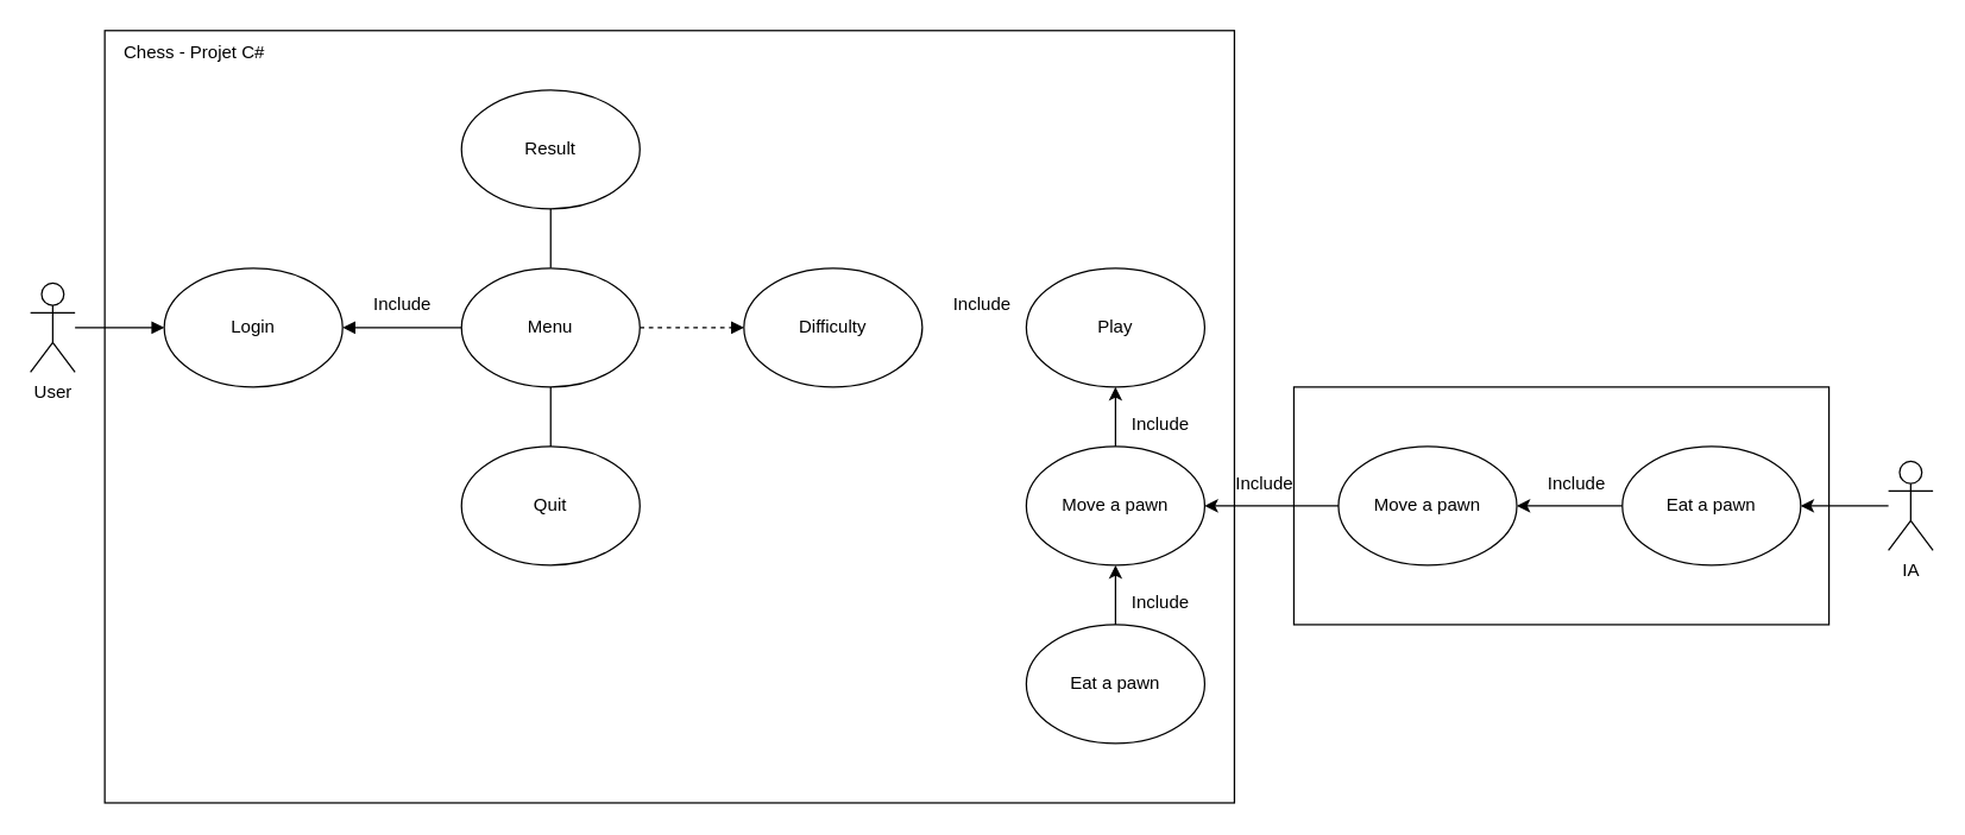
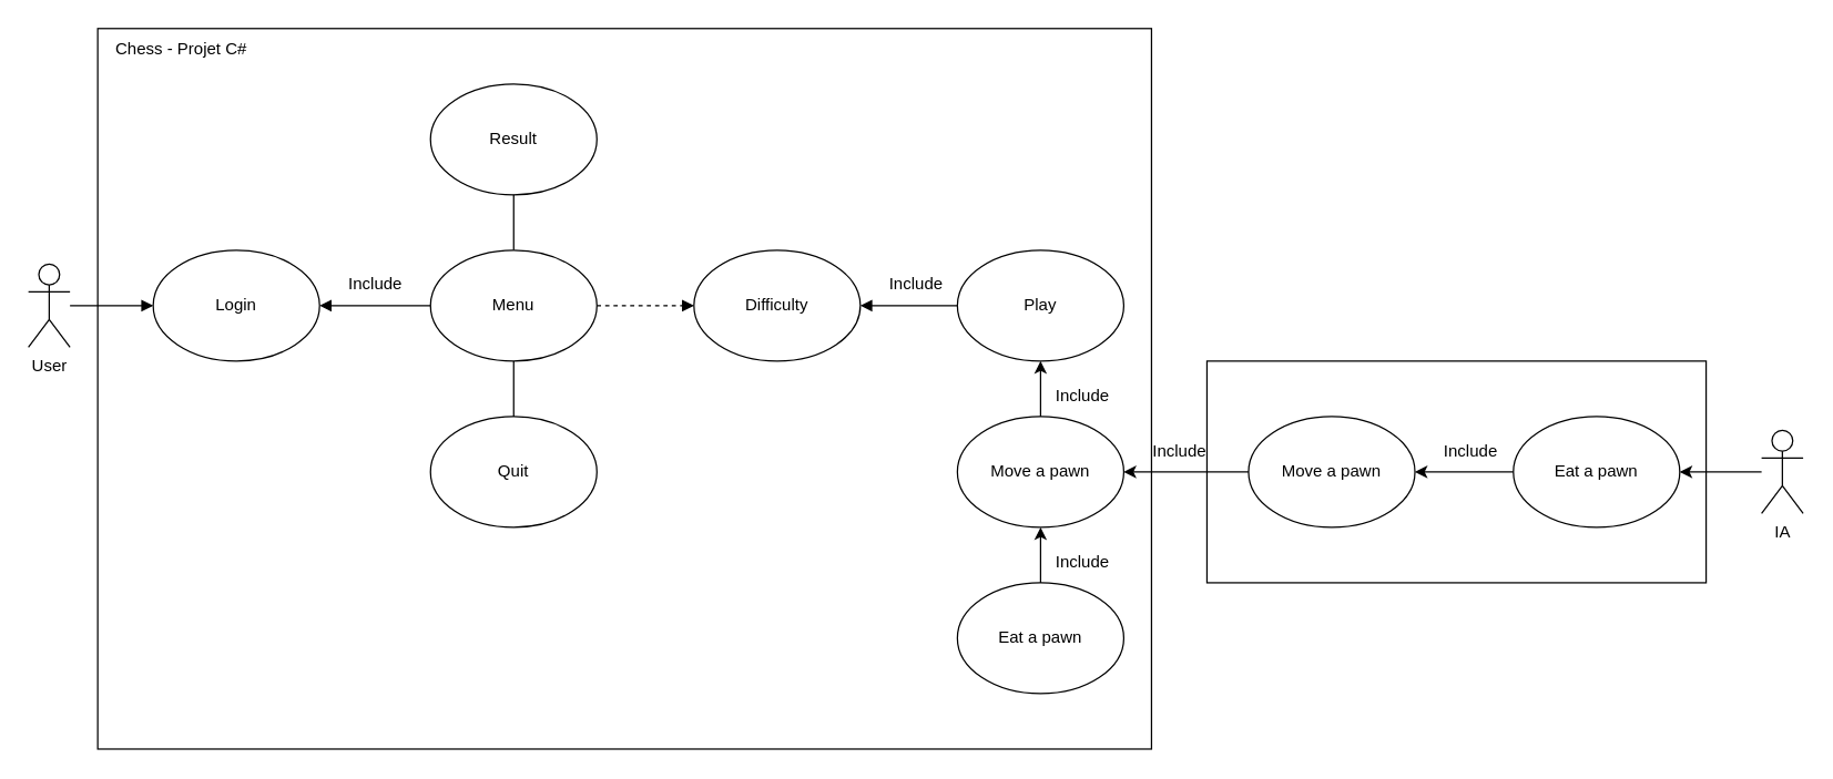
  <mxCell id="0" />
  <mxCell id="1" parent="0" />
  <mxCell id="2" value="" style="rounded=0;whiteSpace=wrap;html=1;" vertex="1" parent="1"><mxGeometry x="870" y="260" width="360" height="160" as="geometry" /></mxCell>
  <mxCell id="3" value="" style="rounded=0;whiteSpace=wrap;html=1;" parent="1" vertex="1"><mxGeometry x="70" y="20" width="760" height="520" as="geometry" /></mxCell>
  <mxCell id="4" value="" style="edgeStyle=orthogonalEdgeStyle;rounded=0;orthogonalLoop=1;jettySize=auto;html=1;endArrow=block;endFill=1;" parent="1" source="5" target="8" edge="1"><mxGeometry relative="1" as="geometry" /></mxCell>
  <mxCell id="5" value="User" style="shape=umlActor;verticalLabelPosition=bottom;verticalAlign=top;html=1;outlineConnect=0;" parent="1" vertex="1"><mxGeometry x="20" y="190" width="30" height="60" as="geometry" /></mxCell>
  <mxCell id="6" value="Play" style="ellipse;whiteSpace=wrap;html=1;" parent="1" vertex="1"><mxGeometry x="690" y="180" width="120" height="80" as="geometry" /></mxCell>
  <mxCell id="7" value="" style="edgeStyle=orthogonalEdgeStyle;rounded=0;orthogonalLoop=1;jettySize=auto;html=1;endArrow=none;endFill=0;startArrow=block;startFill=1;" parent="1" source="8" target="16" edge="1"><mxGeometry relative="1" as="geometry" /></mxCell>
  <mxCell id="8" value="Login" style="ellipse;whiteSpace=wrap;html=1;" parent="1" vertex="1"><mxGeometry x="110" y="180" width="120" height="80" as="geometry" /></mxCell>
  <mxCell id="9" value="Quit" style="ellipse;whiteSpace=wrap;html=1;" parent="1" vertex="1"><mxGeometry x="310" y="300" width="120" height="80" as="geometry" /></mxCell>
+ <mxCell id="10" value="" style="edgeStyle=orthogonalEdgeStyle;rounded=0;orthogonalLoop=1;jettySize=auto;html=1;startArrow=block;startFill=1;endArrow=none;endFill=0;" parent="1" source="11" target="6" edge="1"><mxGeometry relative="1" as="geometry" /></mxCell>
  <mxCell id="11" value="Difficulty" style="ellipse;whiteSpace=wrap;html=1;" parent="1" vertex="1"><mxGeometry x="500" y="180" width="120" height="80" as="geometry" /></mxCell>
  <mxCell id="12" value="Result" style="ellipse;whiteSpace=wrap;html=1;" parent="1" vertex="1"><mxGeometry x="310" y="60" width="120" height="80" as="geometry" /></mxCell>
  <mxCell id="13" value="" style="edgeStyle=orthogonalEdgeStyle;rounded=0;orthogonalLoop=1;jettySize=auto;html=1;endArrow=none;endFill=0;" parent="1" source="16" target="12" edge="1"><mxGeometry relative="1" as="geometry" /></mxCell>
  <mxCell id="14" value="" style="edgeStyle=orthogonalEdgeStyle;rounded=0;orthogonalLoop=1;jettySize=auto;html=1;endArrow=none;endFill=0;" parent="1" source="16" target="9" edge="1"><mxGeometry relative="1" as="geometry" /></mxCell>
  <mxCell id="15" value="" style="edgeStyle=orthogonalEdgeStyle;rounded=0;orthogonalLoop=1;jettySize=auto;html=1;startArrow=none;startFill=0;endArrow=block;endFill=1;dashed=1;" parent="1" source="16" target="11" edge="1"><mxGeometry relative="1" as="geometry" /></mxCell>
  <mxCell id="16" value="Menu" style="ellipse;whiteSpace=wrap;html=1;" parent="1" vertex="1"><mxGeometry x="310" y="180" width="120" height="80" as="geometry" /></mxCell>
  <mxCell id="17" value="Include" style="text;html=1;align=center;verticalAlign=middle;resizable=0;points=[];autosize=1;strokeColor=none;fillColor=none;" parent="1" vertex="1"><mxGeometry x="240" y="190" width="60" height="30" as="geometry" /></mxCell>
  <mxCell id="18" value="Include" style="text;html=1;align=center;verticalAlign=middle;resizable=0;points=[];autosize=1;strokeColor=none;fillColor=none;" parent="1" vertex="1"><mxGeometry x="630" y="190" width="60" height="30" as="geometry" /></mxCell>
  <mxCell id="19" value="Chess - Projet C#" style="text;html=1;align=center;verticalAlign=middle;resizable=0;points=[];autosize=1;strokeColor=none;fillColor=none;" parent="1" vertex="1"><mxGeometry x="70" y="20" width="120" height="30" as="geometry" /></mxCell>
  <mxCell id="20" value="" style="edgeStyle=orthogonalEdgeStyle;rounded=0;orthogonalLoop=1;jettySize=auto;html=1;" edge="1" parent="1" source="21" target="24"><mxGeometry relative="1" as="geometry" /></mxCell>
  <mxCell id="21" value="Eat a pawn" style="ellipse;whiteSpace=wrap;html=1;" parent="1" vertex="1"><mxGeometry x="1091" y="300" width="120" height="80" as="geometry" /></mxCell>
  <mxCell id="22" value="" style="edgeStyle=orthogonalEdgeStyle;rounded=0;orthogonalLoop=1;jettySize=auto;html=1;startArrow=none;startFill=0;endArrow=classic;endFill=1;" edge="1" parent="1" source="23" target="21"><mxGeometry relative="1" as="geometry" /></mxCell>
  <mxCell id="23" value="IA" style="shape=umlActor;verticalLabelPosition=bottom;verticalAlign=top;html=1;outlineConnect=0;" vertex="1" parent="1"><mxGeometry x="1270" y="310" width="30" height="60" as="geometry" /></mxCell>
  <mxCell id="24" value="Move a pawn" style="ellipse;whiteSpace=wrap;html=1;" vertex="1" parent="1"><mxGeometry x="900" y="300" width="120" height="80" as="geometry" /></mxCell>
  <mxCell id="25" value="Include" style="text;html=1;align=center;verticalAlign=middle;resizable=0;points=[];autosize=1;strokeColor=none;fillColor=none;" vertex="1" parent="1"><mxGeometry x="1030" y="310" width="60" height="30" as="geometry" /></mxCell>
  <mxCell id="26" value="Eat a pawn" style="ellipse;whiteSpace=wrap;html=1;" vertex="1" parent="1"><mxGeometry x="690" y="420" width="120" height="80" as="geometry" /></mxCell>
  <mxCell id="27" value="Include" style="text;html=1;align=center;verticalAlign=middle;resizable=0;points=[];autosize=1;strokeColor=none;fillColor=none;" vertex="1" parent="1"><mxGeometry x="750" y="270" width="60" height="30" as="geometry" /></mxCell>
  <mxCell id="28" value="" style="edgeStyle=orthogonalEdgeStyle;rounded=0;orthogonalLoop=1;jettySize=auto;html=1;startArrow=none;startFill=0;endArrow=classic;endFill=1;" edge="1" parent="1" source="31" target="6"><mxGeometry relative="1" as="geometry" /></mxCell>
  <mxCell id="29" value="" style="edgeStyle=orthogonalEdgeStyle;rounded=0;orthogonalLoop=1;jettySize=auto;html=1;startArrow=classic;startFill=1;endArrow=none;endFill=0;" edge="1" parent="1" source="31" target="26"><mxGeometry relative="1" as="geometry" /></mxCell>
  <mxCell id="30" value="" style="edgeStyle=orthogonalEdgeStyle;rounded=0;orthogonalLoop=1;jettySize=auto;html=1;startArrow=classic;startFill=1;endArrow=none;endFill=0;" edge="1" parent="1" source="31" target="24"><mxGeometry relative="1" as="geometry" /></mxCell>
  <mxCell id="31" value="Move a pawn" style="ellipse;whiteSpace=wrap;html=1;" vertex="1" parent="1"><mxGeometry x="690" y="300" width="120" height="80" as="geometry" /></mxCell>
  <mxCell id="32" value="Include" style="text;html=1;align=center;verticalAlign=middle;resizable=0;points=[];autosize=1;strokeColor=none;fillColor=none;" vertex="1" parent="1"><mxGeometry x="750" y="390" width="60" height="30" as="geometry" /></mxCell>
  <mxCell id="33" value="Include" style="text;html=1;align=center;verticalAlign=middle;resizable=0;points=[];autosize=1;strokeColor=none;fillColor=none;" vertex="1" parent="1"><mxGeometry x="820" y="310" width="60" height="30" as="geometry" /></mxCell>
